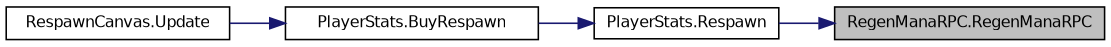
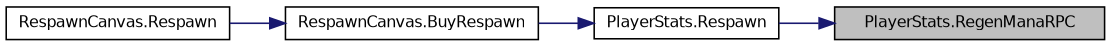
  digraph {
    rankdir=RL
    node [color=black fontname=Helvetica fontsize=10 shape=record]
    edge [color=midnightblue dir=back fontname=Helvetica fontsize=10 labelfontname=Helvetica labelfontsize=10 style=solid]
-   n1 [fillcolor=grey75 fontcolor=black height=0.2 label="RegenManaRPC.RegenManaRPC" style=filled width=0.4]
+   n1 [fillcolor=grey75 fontcolor=black height=0.2 label="PlayerStats.RegenManaRPC" style=filled width=0.4]
    n2 [height=0.2 label="PlayerStats.Respawn" width=0.4]
-   n3 [height=0.2 label="PlayerStats.BuyRespawn" width=0.4]
-   n4 [height=0.2 label="RespawnCanvas.Update" width=0.4]
+   n3 [height=0.2 label="RespawnCanvas.BuyRespawn" width=0.4]
+   n4 [height=0.2 label="RespawnCanvas.Respawn" width=0.4]
    n1 -> n2
    n2 -> n3
    n3 -> n4
  }
